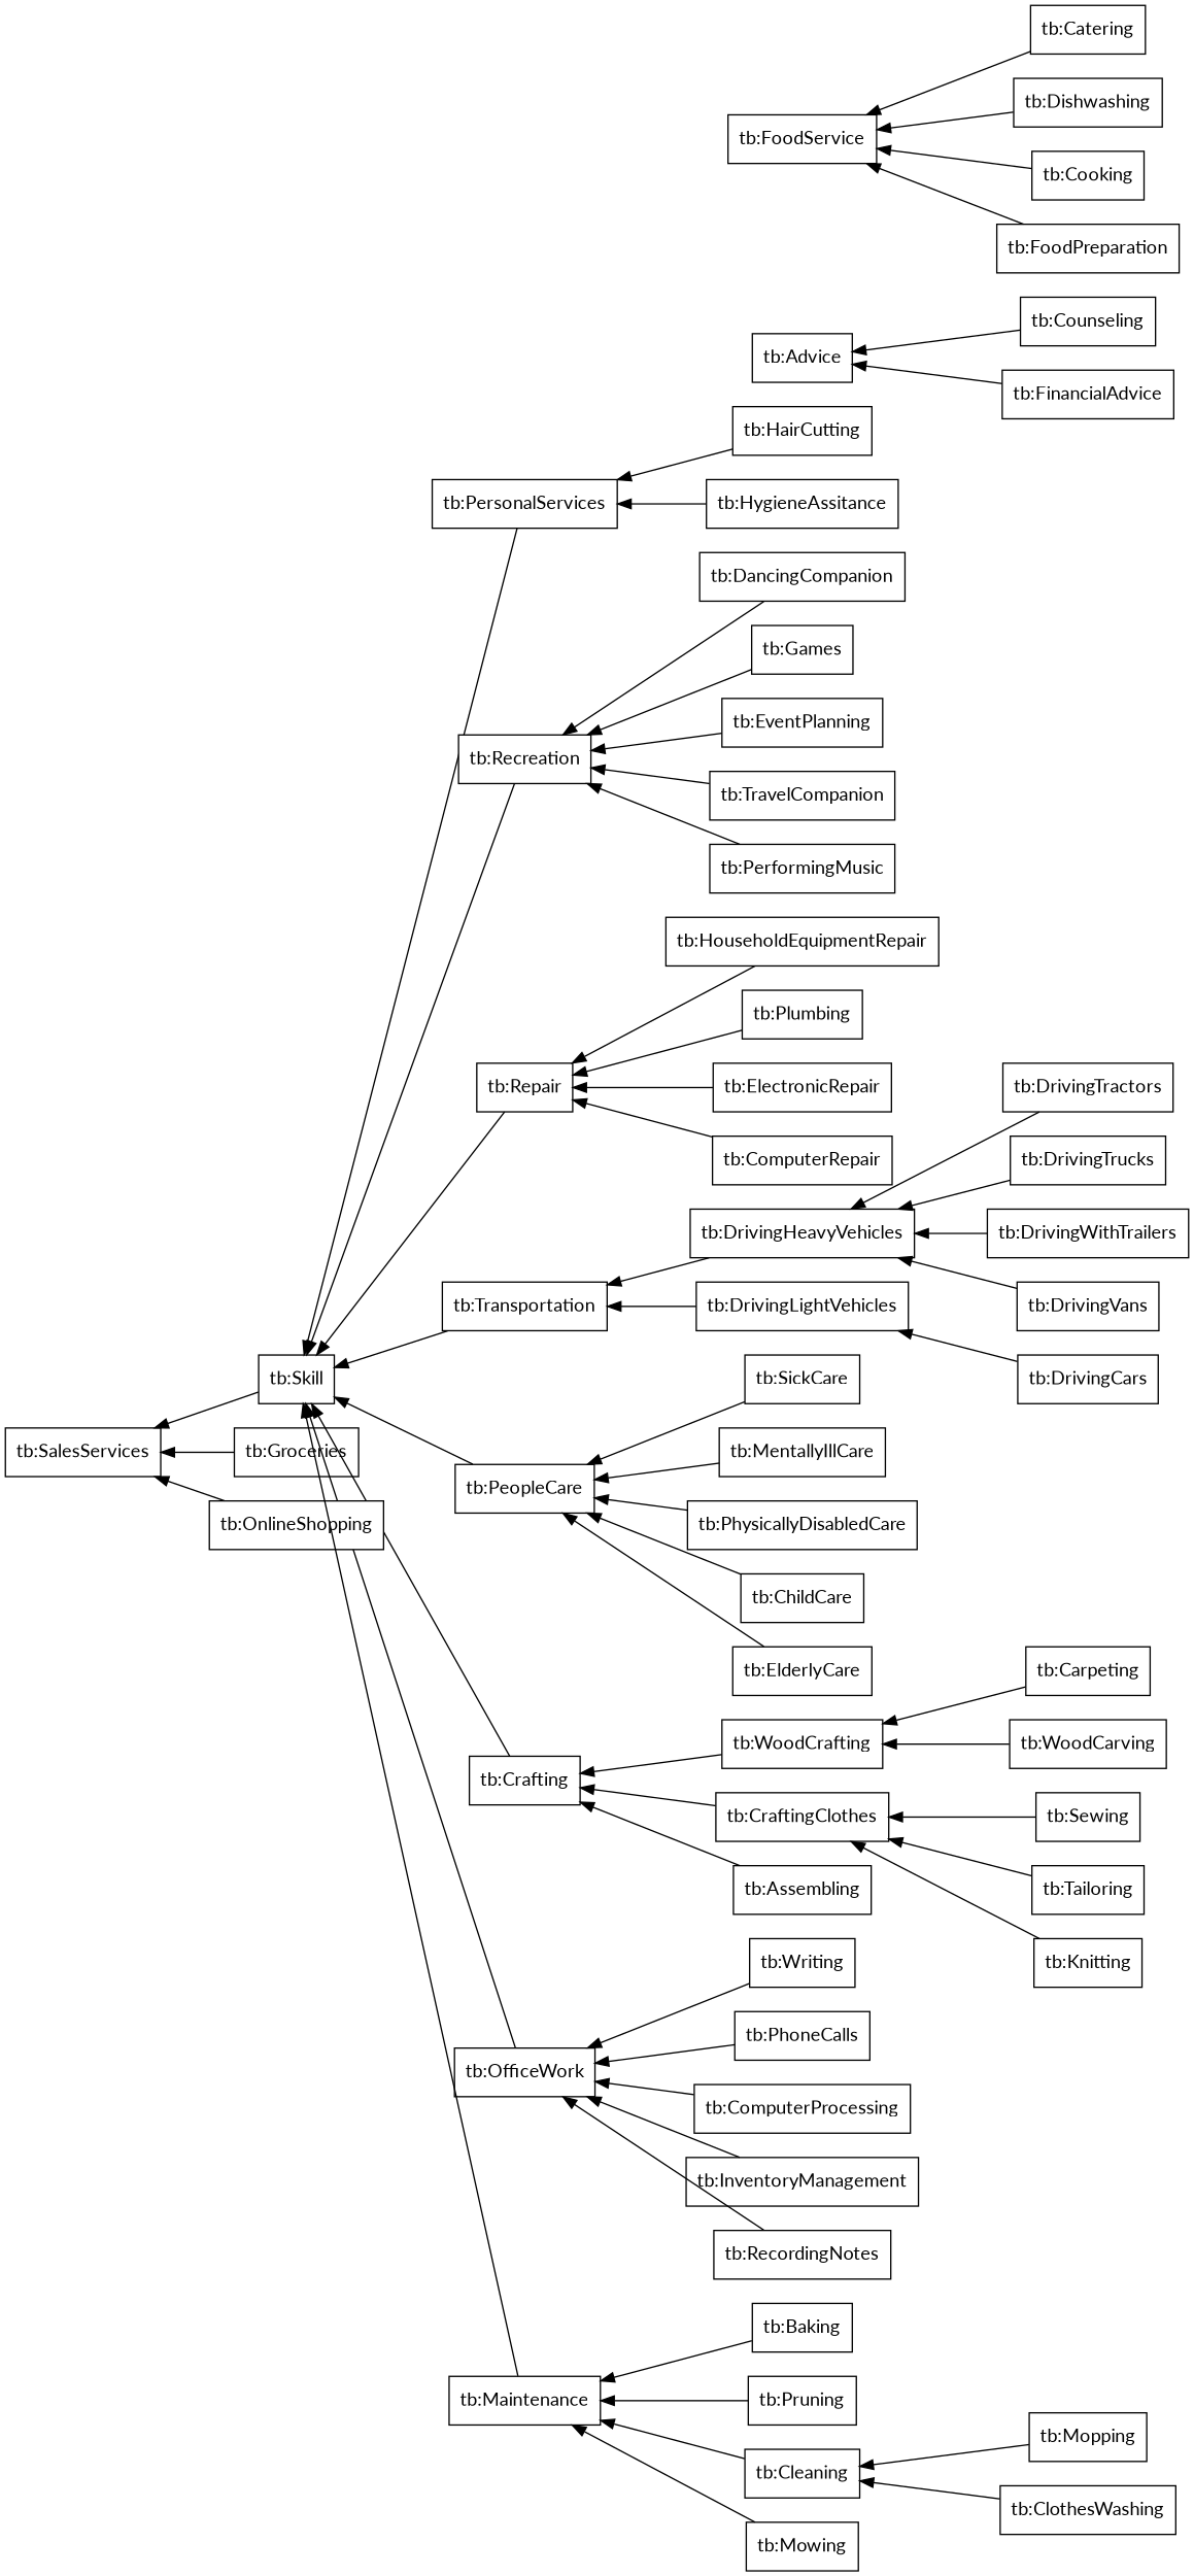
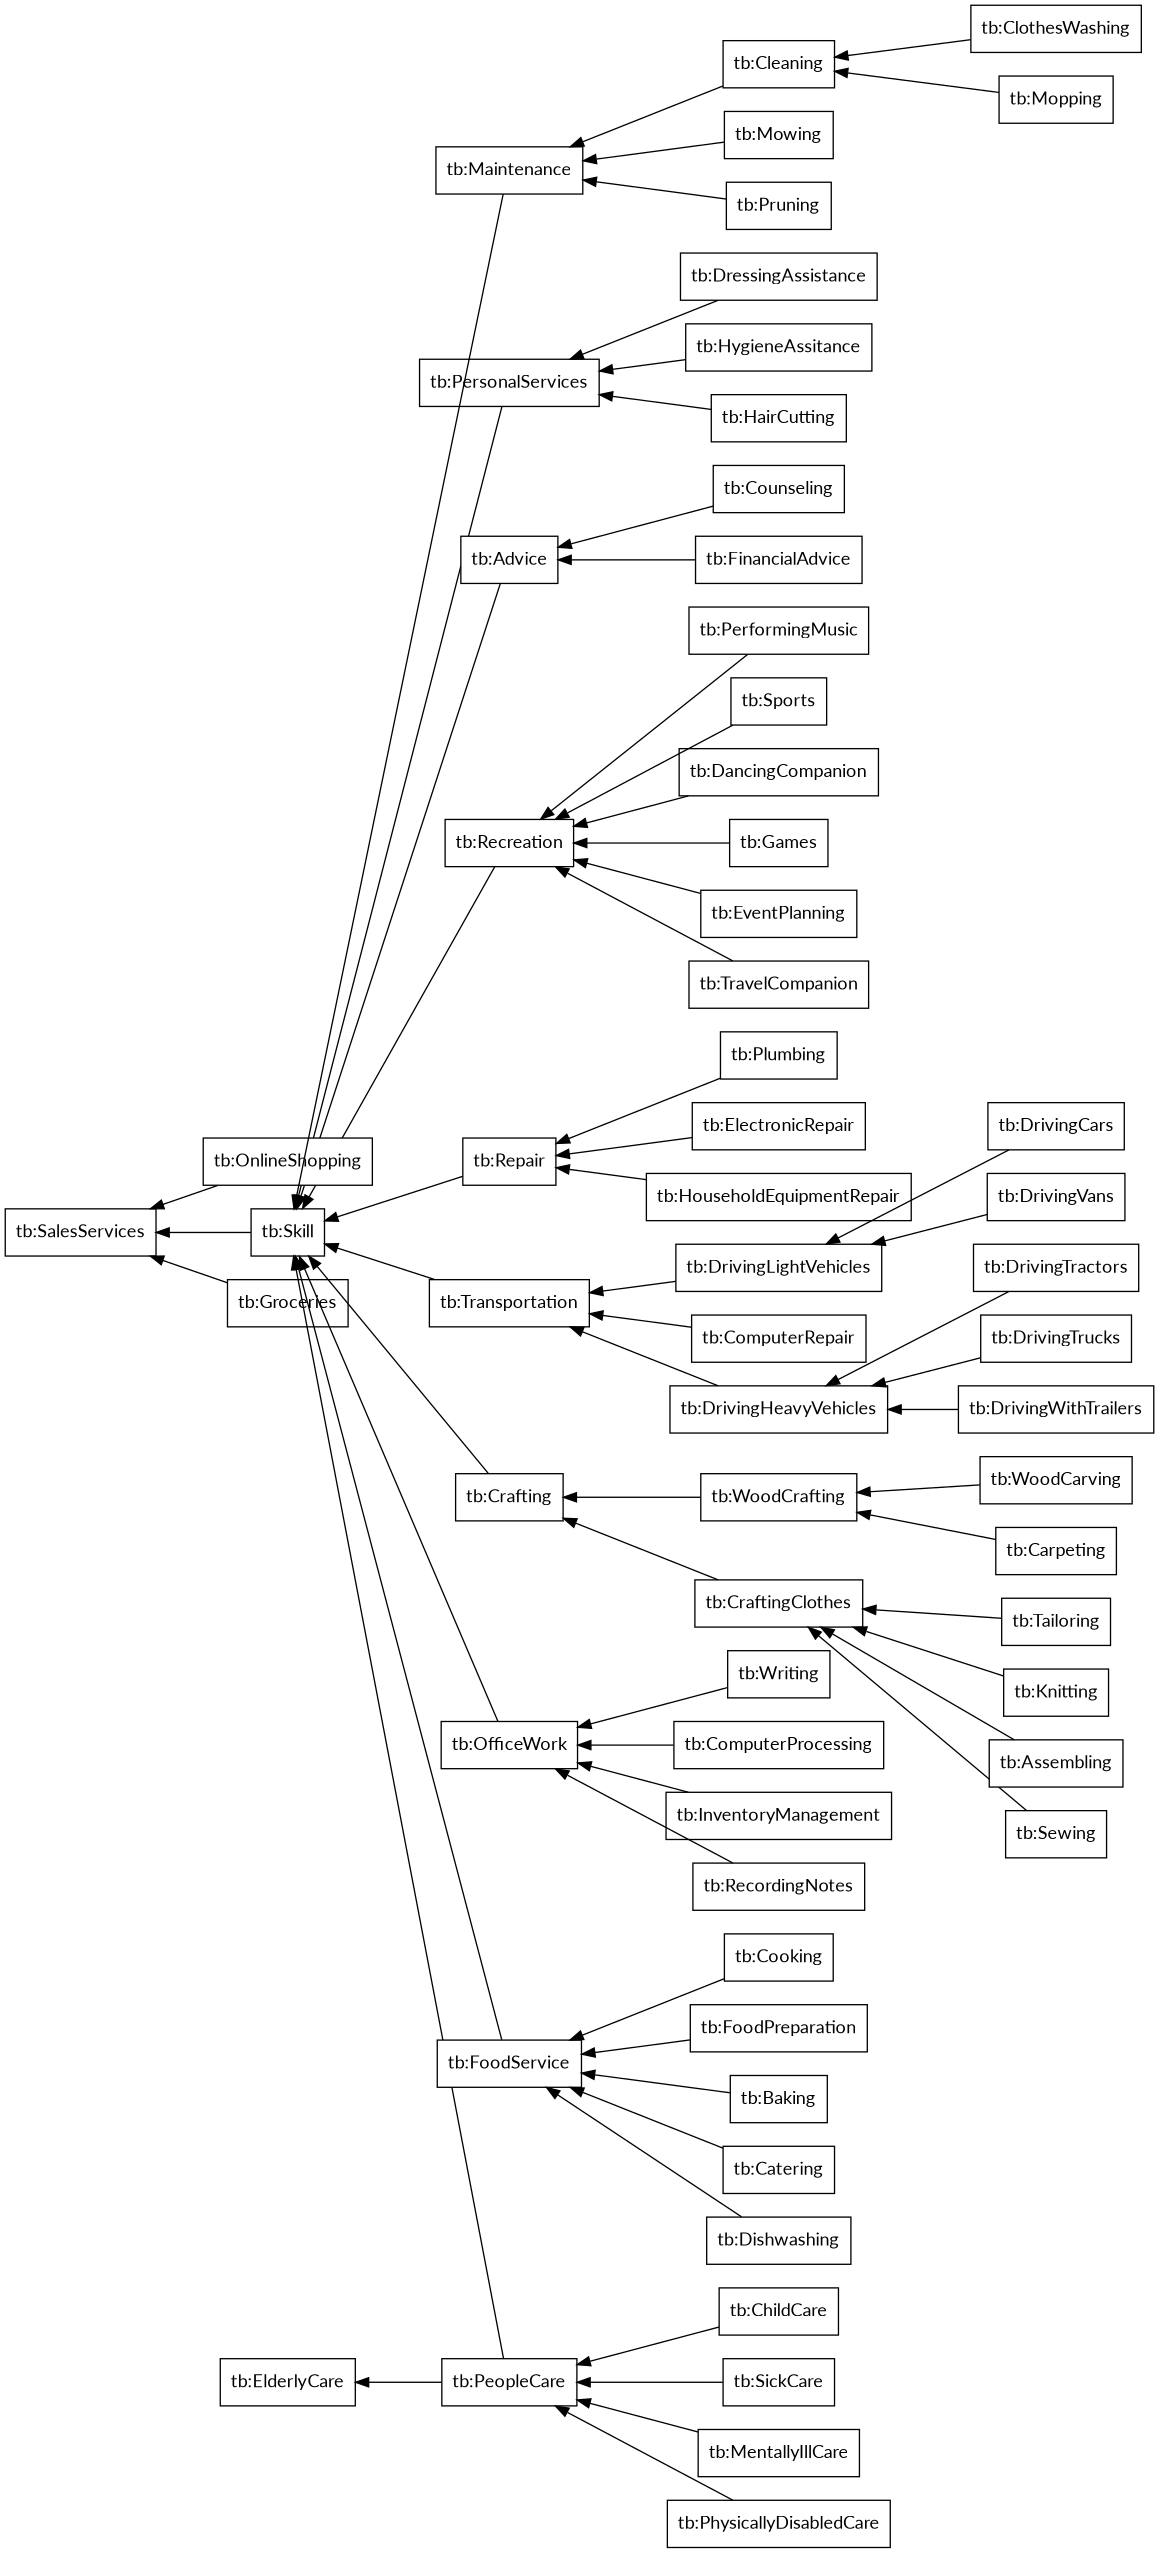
  digraph {
    fontname=Lato
    rankdir=RL
    splines=false
    node [fillcolor=white fontname=Lato shape=box style=filled]
    edge [fontname=Lato]
    "tb:HairCutting"
    "tb:PersonalServices"
    "tb:Skill"
    "tb:SalesServices"
    "tb:Counseling"
    "tb:Advice"
    "tb:FinancialAdvice"
    "tb:Groceries"
    "tb:DancingCompanion"
    "tb:Recreation"
    "tb:HouseholdEquipmentRepair"
    "tb:Repair"
    "tb:DrivingTractors"
    "tb:DrivingHeavyVehicles"
    "tb:Transportation"
    "tb:PeopleCare"
    "tb:Games"
    "tb:Carpeting"
    "tb:WoodCrafting"
    "tb:Crafting"
    "tb:OfficeWork"
    "tb:Plumbing"
    "tb:SickCare"
    "tb:EventPlanning"
    "tb:Sewing"
    "tb:CraftingClothes"
    "tb:ElectronicRepair"
    "tb:MentallyIllCare"
+   "tb:DressingAssistance"
    "tb:DrivingTrucks"
    "tb:Baking"
    "tb:FoodService"
    "tb:DrivingLightVehicles"
    "tb:WoodCarving"
    "tb:TravelCompanion"
    "tb:OnlineShopping"
    "tb:Pruning"
    "tb:Maintenance"
    "tb:DrivingWithTrailers"
    "tb:Catering"
    "tb:Writing"
-   "tb:PhoneCalls"
    "tb:PerformingMusic"
    "tb:Cleaning"
    "tb:ComputerProcessing"
    "tb:InventoryManagement"
    "tb:DrivingVans"
    "tb:HygieneAssitance"
    "tb:DrivingCars"
    "tb:Dishwashing"
    "tb:Tailoring"
    "tb:PhysicallyDisabledCare"
    "tb:Mowing"
    "tb:Mopping"
    "tb:ClothesWashing"
    "tb:Cooking"
+   "tb:Sports"
    "tb:Knitting"
    "tb:FoodPreparation"
    "tb:ComputerRepair"
    "tb:Assembling"
    "tb:ChildCare"
    "tb:ElderlyCare"
    "tb:RecordingNotes"
    "tb:HairCutting" -> "tb:PersonalServices"
    "tb:PersonalServices" -> "tb:Skill"
    "tb:Skill" -> "tb:SalesServices"
    "tb:Counseling" -> "tb:Advice"
+   "tb:Advice" -> "tb:Skill"
    "tb:FinancialAdvice" -> "tb:Advice"
    "tb:Groceries" -> "tb:SalesServices"
    "tb:DancingCompanion" -> "tb:Recreation"
    "tb:Recreation" -> "tb:Skill"
    "tb:HouseholdEquipmentRepair" -> "tb:Repair"
    "tb:Repair" -> "tb:Skill"
    "tb:DrivingTractors" -> "tb:DrivingHeavyVehicles"
    "tb:DrivingHeavyVehicles" -> "tb:Transportation"
    "tb:Transportation" -> "tb:Skill"
    "tb:PeopleCare" -> "tb:Skill"
    "tb:Games" -> "tb:Recreation"
    "tb:Carpeting" -> "tb:WoodCrafting"
    "tb:WoodCrafting" -> "tb:Crafting"
    "tb:Crafting" -> "tb:Skill"
    "tb:OfficeWork" -> "tb:Skill"
    "tb:Plumbing" -> "tb:Repair"
    "tb:SickCare" -> "tb:PeopleCare"
    "tb:EventPlanning" -> "tb:Recreation"
    "tb:Sewing" -> "tb:CraftingClothes"
    "tb:CraftingClothes" -> "tb:Crafting"
    "tb:ElectronicRepair" -> "tb:Repair"
    "tb:MentallyIllCare" -> "tb:PeopleCare"
+   "tb:DressingAssistance" -> "tb:PersonalServices"
    "tb:DrivingTrucks" -> "tb:DrivingHeavyVehicles"
-   "tb:Baking" -> "tb:Maintenance"
+   "tb:Baking" -> "tb:FoodService"
+   "tb:FoodService" -> "tb:Skill"
    "tb:DrivingLightVehicles" -> "tb:Transportation"
    "tb:WoodCarving" -> "tb:WoodCrafting"
    "tb:TravelCompanion" -> "tb:Recreation"
    "tb:OnlineShopping" -> "tb:SalesServices"
    "tb:Pruning" -> "tb:Maintenance"
    "tb:Maintenance" -> "tb:Skill"
    "tb:DrivingWithTrailers" -> "tb:DrivingHeavyVehicles"
    "tb:Catering" -> "tb:FoodService"
    "tb:Writing" -> "tb:OfficeWork"
-   "tb:PhoneCalls" -> "tb:OfficeWork"
    "tb:PerformingMusic" -> "tb:Recreation"
    "tb:Cleaning" -> "tb:Maintenance"
    "tb:ComputerProcessing" -> "tb:OfficeWork"
    "tb:InventoryManagement" -> "tb:OfficeWork"
-   "tb:DrivingVans" -> "tb:DrivingHeavyVehicles"
+   "tb:DrivingVans" -> "tb:DrivingLightVehicles"
    "tb:HygieneAssitance" -> "tb:PersonalServices"
    "tb:DrivingCars" -> "tb:DrivingLightVehicles"
    "tb:Dishwashing" -> "tb:FoodService"
    "tb:Tailoring" -> "tb:CraftingClothes"
    "tb:PhysicallyDisabledCare" -> "tb:PeopleCare"
    "tb:Mowing" -> "tb:Maintenance"
    "tb:Mopping" -> "tb:Cleaning"
    "tb:ClothesWashing" -> "tb:Cleaning"
    "tb:Cooking" -> "tb:FoodService"
+   "tb:Sports" -> "tb:Recreation"
    "tb:Knitting" -> "tb:CraftingClothes"
    "tb:FoodPreparation" -> "tb:FoodService"
-   "tb:ComputerRepair" -> "tb:Repair"
-   "tb:Assembling" -> "tb:Crafting"
+   "tb:ComputerRepair" -> "tb:Transportation"
+   "tb:Assembling" -> "tb:CraftingClothes"
    "tb:ChildCare" -> "tb:PeopleCare"
-   "tb:ElderlyCare" -> "tb:PeopleCare"
+   "tb:PeopleCare" -> "tb:ElderlyCare"
    "tb:RecordingNotes" -> "tb:OfficeWork"
  }
